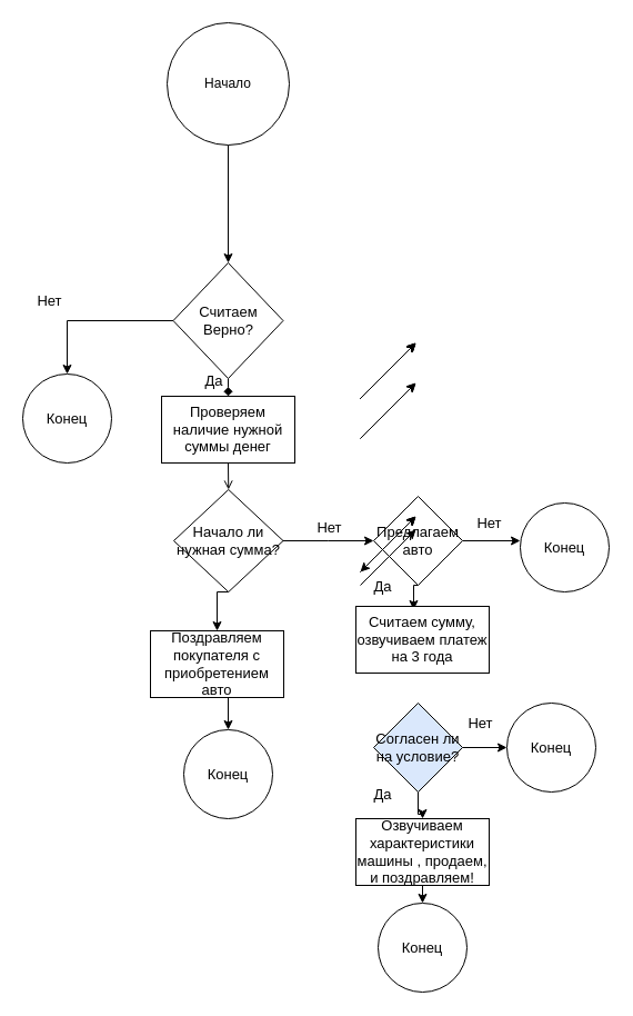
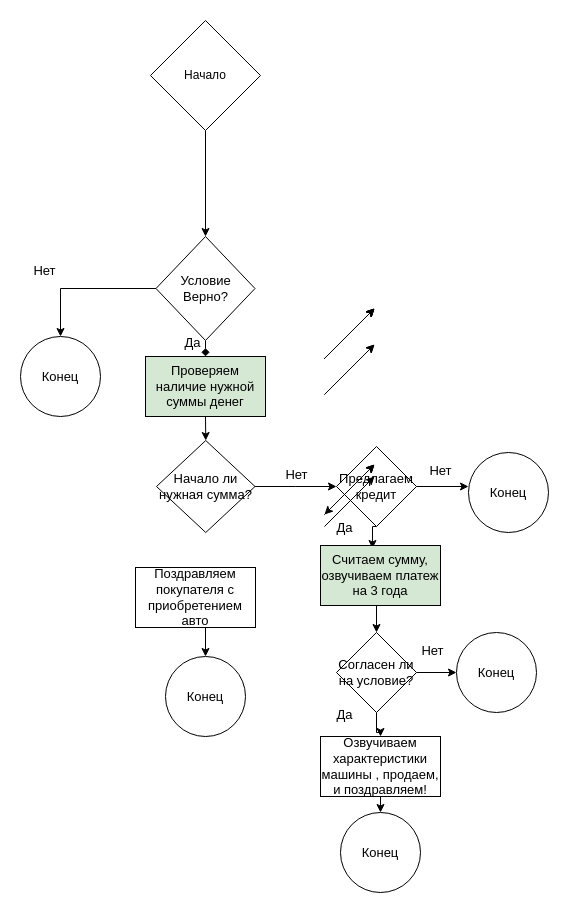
  <mxCell id="0" />
  <mxCell id="1" parent="0" />
  <mxCell id="2" value="" style="edgeStyle=orthogonalEdgeStyle;rounded=0;orthogonalLoop=1;jettySize=auto;html=1;fontSize=13;" edge="1" parent="1" source="3" target="6"><mxGeometry relative="1" as="geometry" /></mxCell>
- <mxCell id="3" value="Начало" style="ellipse;whiteSpace=wrap;html=1;aspect=fixed;" vertex="1" parent="1"><mxGeometry x="150" width="110" height="110" as="geometry" y="20" /></mxCell>
+ <mxCell id="3" value="Начало" style="rhombus;whiteSpace=wrap;html=1;aspect=fixed;" vertex="1" parent="1"><mxGeometry x="150" width="110" height="110" as="geometry" y="20" /></mxCell>
  <mxCell id="4" style="edgeStyle=orthogonalEdgeStyle;rounded=0;orthogonalLoop=1;jettySize=auto;html=1;exitX=0.5;exitY=1;exitDx=0;exitDy=0;entryX=0.5;entryY=0;entryDx=0;entryDy=0;fontSize=13;endArrow=diamond;" edge="1" parent="1" source="6" target="8"><mxGeometry relative="1" as="geometry" /></mxCell>
  <mxCell id="5" style="edgeStyle=orthogonalEdgeStyle;rounded=0;orthogonalLoop=1;jettySize=auto;html=1;exitX=0;exitY=0.5;exitDx=0;exitDy=0;entryX=0.5;entryY=0;entryDx=0;entryDy=0;fontSize=13;" edge="1" parent="1" source="6" target="15"><mxGeometry relative="1" as="geometry" /></mxCell>
- <mxCell id="6" value="Считаем&lt;br&gt;Верно?" style="rhombus;whiteSpace=wrap;html=1;fontSize=13;" vertex="1" parent="1"><mxGeometry x="155.5" y="236" width="99" height="104" as="geometry" /></mxCell>
- <mxCell id="7" style="edgeStyle=orthogonalEdgeStyle;rounded=0;orthogonalLoop=1;jettySize=auto;html=1;exitX=0.5;exitY=1;exitDx=0;exitDy=0;entryX=0.5;entryY=0;entryDx=0;entryDy=0;fontSize=13;endArrow=open;" edge="1" parent="1" source="8" target="14"><mxGeometry relative="1" as="geometry" /></mxCell>
- <mxCell id="8" value="Проверяем наличие нужной суммы денег" style="rounded=0;whiteSpace=wrap;html=1;fontSize=13;" vertex="1" parent="1"><mxGeometry x="145" y="356" width="120" height="60" as="geometry" /></mxCell>
+ <mxCell id="6" value="Условие&lt;br&gt;Верно?" style="rhombus;whiteSpace=wrap;html=1;fontSize=13;" vertex="1" parent="1"><mxGeometry x="155.5" y="236" width="99" height="104" as="geometry" /></mxCell>
+ <mxCell id="7" style="edgeStyle=orthogonalEdgeStyle;rounded=0;orthogonalLoop=1;jettySize=auto;html=1;exitX=0.5;exitY=1;exitDx=0;exitDy=0;entryX=0.5;entryY=0;entryDx=0;entryDy=0;fontSize=13;" edge="1" parent="1" source="8" target="14"><mxGeometry relative="1" as="geometry" /></mxCell>
+ <mxCell id="8" value="Проверяем наличие нужной суммы денег" style="rounded=0;whiteSpace=wrap;html=1;fontSize=13;fillColor=#d5e8d4;" vertex="1" parent="1"><mxGeometry x="145" y="356" width="120" height="60" as="geometry" /></mxCell>
  <mxCell id="9" value="Да" style="text;html=1;align=center;verticalAlign=middle;resizable=0;points=[];autosize=1;strokeColor=none;fillColor=none;fontSize=13;" vertex="1" parent="1"><mxGeometry x="168" y="324" width="48" height="36" as="geometry" /></mxCell>
  <mxCell id="10" value="Нет" style="text;html=1;align=center;verticalAlign=middle;resizable=0;points=[];autosize=1;strokeColor=none;fillColor=none;fontSize=13;" vertex="1" parent="1"><mxGeometry x="20" y="252" width="48" height="36" as="geometry" /></mxCell>
  <mxCell id="11" style="edgeStyle=orthogonalEdgeStyle;rounded=0;orthogonalLoop=1;jettySize=auto;html=1;exitX=1;exitY=0.5;exitDx=0;exitDy=0;fontSize=13;" edge="1" parent="1" source="14"><mxGeometry relative="1" as="geometry"><mxPoint x="336" y="486" as="targetPoint" /></mxGeometry></mxCell>
  <mxCell id="12" style="edgeStyle=orthogonalEdgeStyle;rounded=0;orthogonalLoop=1;jettySize=auto;html=1;exitX=0.5;exitY=1;exitDx=0;exitDy=0;fontSize=13;" edge="1" parent="1" source="14"><mxGeometry relative="1" as="geometry"><mxPoint x="205" y="532" as="targetPoint" /></mxGeometry></mxCell>
- <mxCell id="13" style="edgeStyle=orthogonalEdgeStyle;rounded=0;orthogonalLoop=1;jettySize=auto;html=1;exitX=0.5;exitY=1;exitDx=0;exitDy=0;entryX=0.5;entryY=0;entryDx=0;entryDy=0;fontSize=13;" edge="1" parent="1" source="14" target="17"><mxGeometry relative="1" as="geometry" /></mxCell>
  <mxCell id="14" value="Начало ли нужная сумма?" style="rhombus;whiteSpace=wrap;html=1;fontSize=13;" vertex="1" parent="1"><mxGeometry x="156" y="440" width="98.5" height="92" as="geometry" /></mxCell>
  <mxCell id="15" value="Конец" style="ellipse;whiteSpace=wrap;html=1;aspect=fixed;fontSize=13;" vertex="1" parent="1"><mxGeometry x="20" y="336" width="80" height="80" as="geometry" /></mxCell>
  <mxCell id="16" style="edgeStyle=orthogonalEdgeStyle;rounded=0;orthogonalLoop=1;jettySize=auto;html=1;exitX=0.5;exitY=1;exitDx=0;exitDy=0;entryX=0.5;entryY=0;entryDx=0;entryDy=0;fontSize=13;" edge="1" parent="1" source="17" target="21"><mxGeometry relative="1" as="geometry" /></mxCell>
  <mxCell id="17" value="Поздравляем покупателя с приобретением авто" style="rounded=0;whiteSpace=wrap;html=1;fontSize=13;" vertex="1" parent="1"><mxGeometry x="135" y="567" width="120" height="60" as="geometry" /></mxCell>
  <mxCell id="18" value="Нет" style="text;html=1;align=center;verticalAlign=middle;resizable=0;points=[];autosize=1;strokeColor=none;fillColor=none;fontSize=13;" vertex="1" parent="1"><mxGeometry x="272" y="456" width="48" height="36" as="geometry" /></mxCell>
  <mxCell id="19" value="" style="endArrow=classic;html=1;rounded=0;fontSize=13;" edge="1" parent="1"><mxGeometry width="50" height="50" relative="1" as="geometry"><mxPoint x="324" y="394" as="sourcePoint" /><mxPoint x="374" y="344" as="targetPoint" /></mxGeometry></mxCell>
  <mxCell id="20" value="" style="endArrow=classic;html=1;rounded=0;fontSize=13;" edge="1" parent="1"><mxGeometry width="50" height="50" relative="1" as="geometry"><mxPoint x="324" y="394" as="sourcePoint" /><mxPoint x="374" y="344" as="targetPoint" /></mxGeometry></mxCell>
  <mxCell id="21" value="Конец" style="ellipse;whiteSpace=wrap;html=1;aspect=fixed;fontSize=13;" vertex="1" parent="1"><mxGeometry x="165" y="656" width="80" height="80" as="geometry" /></mxCell>
  <mxCell id="22" style="edgeStyle=orthogonalEdgeStyle;rounded=0;orthogonalLoop=1;jettySize=auto;html=1;exitX=1;exitY=0.5;exitDx=0;exitDy=0;entryX=0;entryY=0.425;entryDx=0;entryDy=0;entryPerimeter=0;fontSize=13;" edge="1" parent="1" source="25" target="27"><mxGeometry relative="1" as="geometry" /></mxCell>
  <mxCell id="23" style="edgeStyle=orthogonalEdgeStyle;rounded=0;orthogonalLoop=1;jettySize=auto;html=1;exitX=0.5;exitY=0;exitDx=0;exitDy=0;entryX=0.5;entryY=0;entryDx=0;entryDy=0;fontSize=13;" edge="1" parent="1" source="31" target="31"><mxGeometry relative="1" as="geometry" /></mxCell>
  <mxCell id="24" style="edgeStyle=orthogonalEdgeStyle;rounded=0;orthogonalLoop=1;jettySize=auto;html=1;exitX=0.5;exitY=1;exitDx=0;exitDy=0;entryX=0.433;entryY=0.05;entryDx=0;entryDy=0;entryPerimeter=0;fontSize=13;" edge="1" parent="1" source="25" target="31"><mxGeometry relative="1" as="geometry" /></mxCell>
- <mxCell id="25" value="Предлагаем авто" style="rhombus;whiteSpace=wrap;html=1;fontSize=13;" vertex="1" parent="1"><mxGeometry x="336" y="446" width="80" height="80" as="geometry" /></mxCell>
+ <mxCell id="25" value="Предлагаем кредит" style="rhombus;whiteSpace=wrap;html=1;fontSize=13;" vertex="1" parent="1"><mxGeometry x="336" y="446" width="80" height="80" as="geometry" /></mxCell>
  <mxCell id="26" value="" style="endArrow=classic;html=1;rounded=0;fontSize=13;" edge="1" parent="1"><mxGeometry width="50" height="50" relative="1" as="geometry"><mxPoint x="324" y="358" as="sourcePoint" /><mxPoint x="374" y="308" as="targetPoint" /></mxGeometry></mxCell>
  <mxCell id="27" value="Конец" style="ellipse;whiteSpace=wrap;html=1;aspect=fixed;fontSize=13;" vertex="1" parent="1"><mxGeometry x="468" y="452" width="80" height="80" as="geometry" /></mxCell>
  <mxCell id="28" value="" style="endArrow=classic;html=1;rounded=0;fontSize=13;" edge="1" parent="1"><mxGeometry width="50" height="50" relative="1" as="geometry"><mxPoint x="324" y="358" as="sourcePoint" /><mxPoint x="374" y="308" as="targetPoint" /></mxGeometry></mxCell>
  <mxCell id="29" value="Нет" style="text;html=1;align=center;verticalAlign=middle;resizable=0;points=[];autosize=1;strokeColor=none;fillColor=none;fontSize=13;" vertex="1" parent="1"><mxGeometry x="416" y="452" width="48" height="36" as="geometry" /></mxCell>
- <mxCell id="31" value="Считаем сумму, озвучиваем платеж на 3 года" style="rounded=0;whiteSpace=wrap;html=1;fontSize=13;" vertex="1" parent="1"><mxGeometry x="320" y="545" width="120" height="60" as="geometry" /></mxCell>
+ <mxCell id="30" style="edgeStyle=orthogonalEdgeStyle;rounded=0;orthogonalLoop=1;jettySize=auto;html=1;exitX=0.5;exitY=1;exitDx=0;exitDy=0;entryX=0.5;entryY=0;entryDx=0;entryDy=0;fontSize=13;" edge="1" parent="1" source="31" target="38"><mxGeometry relative="1" as="geometry" /></mxCell>
+ <mxCell id="31" value="Считаем сумму, озвучиваем платеж на 3 года" style="rounded=0;whiteSpace=wrap;html=1;fontSize=13;fillColor=#d5e8d4;" vertex="1" parent="1"><mxGeometry x="320" y="545" width="120" height="60" as="geometry" /></mxCell>
  <mxCell id="32" value="" style="endArrow=classic;html=1;rounded=0;fontSize=13;" edge="1" parent="1"><mxGeometry width="50" height="50" relative="1" as="geometry"><mxPoint x="324" y="358" as="sourcePoint" /><mxPoint x="374" y="308" as="targetPoint" /></mxGeometry></mxCell>
  <mxCell id="33" value="" style="endArrow=classic;html=1;rounded=0;fontSize=13;" edge="1" parent="1"><mxGeometry width="50" height="50" relative="1" as="geometry"><mxPoint x="324" y="358" as="sourcePoint" /><mxPoint x="374" y="308" as="targetPoint" /></mxGeometry></mxCell>
  <mxCell id="34" value="" style="endArrow=classic;html=1;rounded=0;fontSize=13;" edge="1" parent="1"><mxGeometry width="50" height="50" relative="1" as="geometry"><mxPoint x="324" y="358" as="sourcePoint" /><mxPoint x="374" y="308" as="targetPoint" /></mxGeometry></mxCell>
  <mxCell id="35" value="Да" style="text;html=1;align=center;verticalAlign=middle;resizable=0;points=[];autosize=1;strokeColor=none;fillColor=none;fontSize=13;" vertex="1" parent="1"><mxGeometry x="320" y="509" width="48" height="36" as="geometry" /></mxCell>
  <mxCell id="36" style="edgeStyle=orthogonalEdgeStyle;rounded=0;orthogonalLoop=1;jettySize=auto;html=1;exitX=1;exitY=0.5;exitDx=0;exitDy=0;entryX=0;entryY=0.5;entryDx=0;entryDy=0;fontSize=13;" edge="1" parent="1" source="38" target="39"><mxGeometry relative="1" as="geometry" /></mxCell>
  <mxCell id="37" style="edgeStyle=orthogonalEdgeStyle;rounded=0;orthogonalLoop=1;jettySize=auto;html=1;exitX=0.5;exitY=1;exitDx=0;exitDy=0;fontSize=13;" edge="1" parent="1" source="38" target="42"><mxGeometry relative="1" as="geometry" /></mxCell>
- <mxCell id="38" value="Согласен ли на условие?" style="rhombus;whiteSpace=wrap;html=1;fontSize=13;fillColor=#dae8fc;" vertex="1" parent="1"><mxGeometry x="336" y="632" width="80" height="80" as="geometry" /></mxCell>
+ <mxCell id="38" value="Согласен ли на условие?" style="rhombus;whiteSpace=wrap;html=1;fontSize=13;" vertex="1" parent="1"><mxGeometry x="336" y="632" width="80" height="80" as="geometry" /></mxCell>
  <mxCell id="39" value="Конец" style="ellipse;whiteSpace=wrap;html=1;aspect=fixed;fontSize=13;" vertex="1" parent="1"><mxGeometry x="456" y="632" width="80" height="80" as="geometry" /></mxCell>
  <mxCell id="40" value="Нет" style="text;html=1;align=center;verticalAlign=middle;resizable=0;points=[];autosize=1;strokeColor=none;fillColor=none;fontSize=13;" vertex="1" parent="1"><mxGeometry x="408" y="632" width="48" height="36" as="geometry" /></mxCell>
  <mxCell id="41" style="edgeStyle=orthogonalEdgeStyle;rounded=0;orthogonalLoop=1;jettySize=auto;html=1;exitX=0.5;exitY=1;exitDx=0;exitDy=0;entryX=0.5;entryY=0;entryDx=0;entryDy=0;fontSize=13;" edge="1" parent="1" source="42" target="47"><mxGeometry relative="1" as="geometry" /></mxCell>
  <mxCell id="42" value="Озвучиваем характеристики машины , продаем, и поздравляем!" style="rounded=0;whiteSpace=wrap;html=1;fontSize=13;" vertex="1" parent="1"><mxGeometry x="320" y="736" width="120" height="60" as="geometry" /></mxCell>
  <mxCell id="43" value="" style="endArrow=classic;html=1;rounded=0;fontSize=13;" edge="1" parent="1"><mxGeometry width="50" height="50" relative="1" as="geometry"><mxPoint x="324" y="514" as="sourcePoint" /><mxPoint x="374" y="464" as="targetPoint" /></mxGeometry></mxCell>
  <mxCell id="44" value="" style="endArrow=classic;startArrow=classic;html=1;rounded=0;fontSize=13;" edge="1" parent="1"><mxGeometry width="50" height="50" relative="1" as="geometry"><mxPoint x="324" y="514" as="sourcePoint" /><mxPoint x="374" y="464" as="targetPoint" /></mxGeometry></mxCell>
  <mxCell id="45" value="" style="endArrow=classic;html=1;rounded=0;fontSize=13;" edge="1" parent="1"><mxGeometry width="50" height="50" relative="1" as="geometry"><mxPoint x="324" y="514" as="sourcePoint" /><mxPoint x="374" y="464" as="targetPoint" /></mxGeometry></mxCell>
  <mxCell id="46" value="Да" style="text;html=1;align=center;verticalAlign=middle;resizable=0;points=[];autosize=1;strokeColor=none;fillColor=none;fontSize=13;" vertex="1" parent="1"><mxGeometry x="320" y="696" width="48" height="36" as="geometry" /></mxCell>
  <mxCell id="47" value="Конец" style="ellipse;whiteSpace=wrap;html=1;aspect=fixed;fontSize=13;" vertex="1" parent="1"><mxGeometry x="340" y="812" width="80" height="80" as="geometry" /></mxCell>
  <mxCell id="48" value="" style="endArrow=classic;html=1;rounded=0;fontSize=13;" edge="1" parent="1"><mxGeometry width="50" height="50" relative="1" as="geometry"><mxPoint x="324" y="526" as="sourcePoint" /><mxPoint x="374" y="476" as="targetPoint" /></mxGeometry></mxCell>
